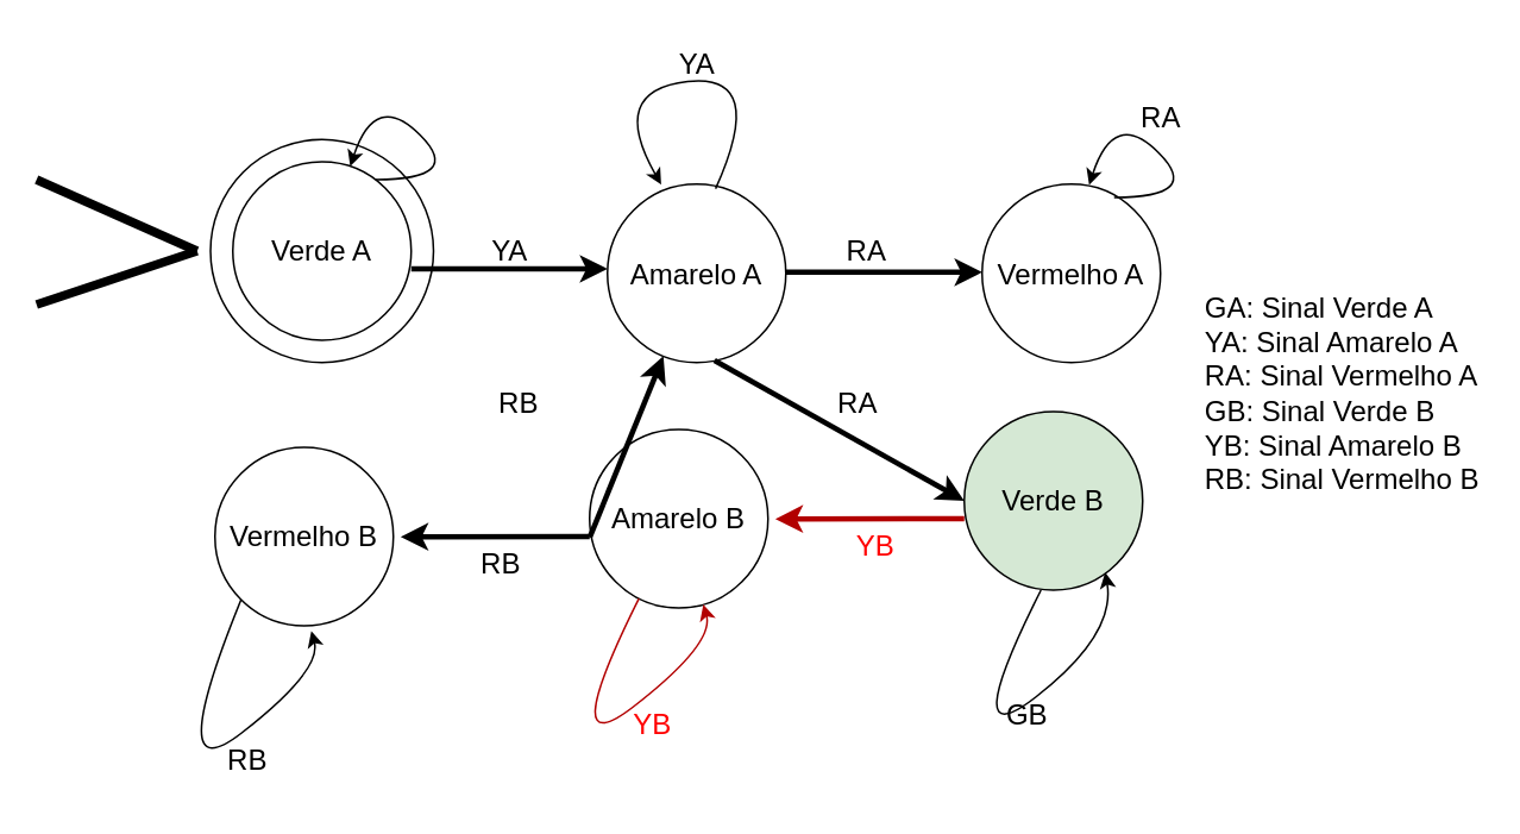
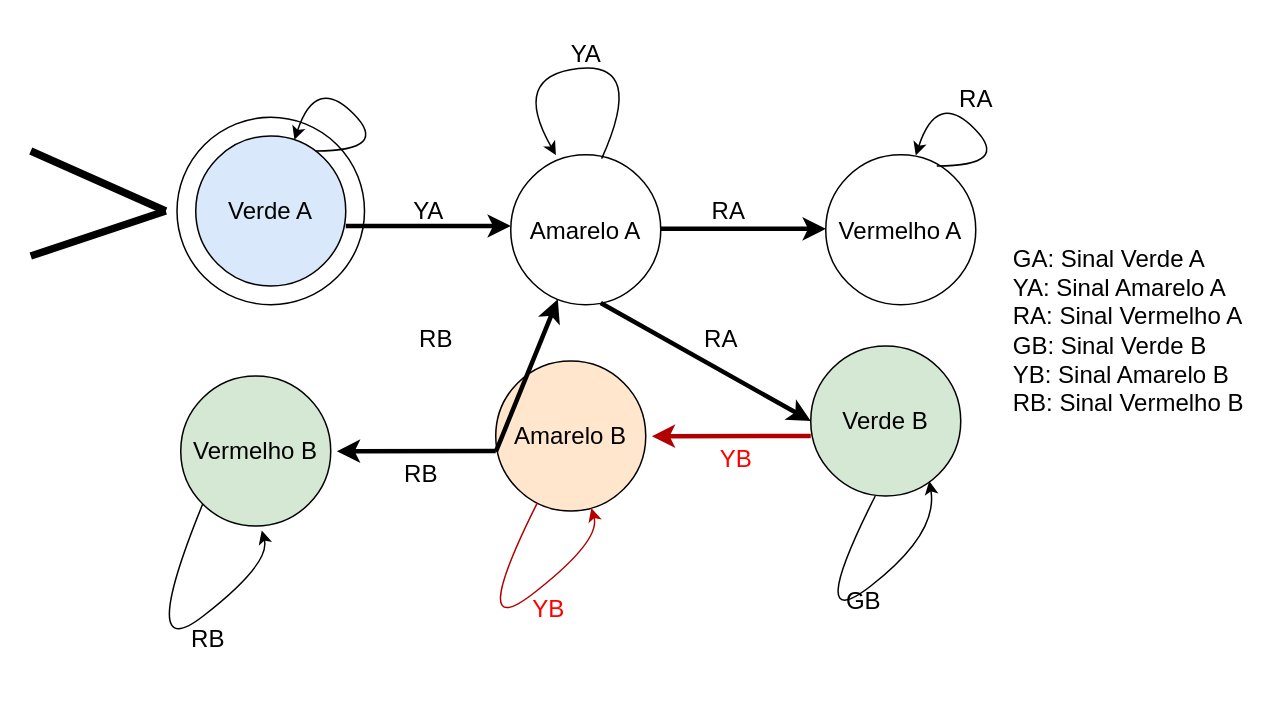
  <mxCell id="0" />
  <mxCell id="1" parent="0" />
  <mxCell id="2" value="" style="ellipse;whiteSpace=wrap;html=1;aspect=fixed;" vertex="1" parent="1"><mxGeometry x="117.5" y="77.5" width="125" height="125" as="geometry" /></mxCell>
- <mxCell id="3" value="&lt;font style=&quot;font-size: 16px;&quot;&gt;Verde A&lt;/font&gt;" style="ellipse;whiteSpace=wrap;html=1;aspect=fixed;" vertex="1" parent="1"><mxGeometry x="130" y="90" width="100" height="100" as="geometry" /></mxCell>
+ <mxCell id="3" value="&lt;font style=&quot;font-size: 16px;&quot;&gt;Verde A&lt;/font&gt;" style="ellipse;whiteSpace=wrap;html=1;aspect=fixed;fillColor=#dae8fc;" vertex="1" parent="1"><mxGeometry x="130" y="90" width="100" height="100" as="geometry" /></mxCell>
  <mxCell id="4" value="" style="endArrow=none;html=1;rounded=0;strokeWidth=5;" edge="1" parent="1"><mxGeometry width="50" height="50" relative="1" as="geometry"><mxPoint x="20" y="170" as="sourcePoint" /><mxPoint x="110" y="140" as="targetPoint" /></mxGeometry></mxCell>
  <mxCell id="5" value="" style="endArrow=none;html=1;rounded=0;strokeWidth=5;" edge="1" parent="1"><mxGeometry width="50" height="50" relative="1" as="geometry"><mxPoint x="20" y="100" as="sourcePoint" /><mxPoint x="110" y="140" as="targetPoint" /></mxGeometry></mxCell>
  <mxCell id="6" value="" style="curved=1;endArrow=classic;html=1;rounded=0;" edge="1" parent="1" target="3"><mxGeometry width="50" height="50" relative="1" as="geometry"><mxPoint x="210" y="100" as="sourcePoint" /><mxPoint x="260" y="50" as="targetPoint" /><Array as="points"><mxPoint x="260" y="100" /><mxPoint x="210" y="50" /></Array></mxGeometry></mxCell>
  <mxCell id="7" value="" style="endArrow=classic;html=1;rounded=0;strokeWidth=3;fillColor=#e51400;strokeColor=#000000;" edge="1" parent="1"><mxGeometry width="50" height="50" relative="1" as="geometry"><mxPoint x="230" y="150" as="sourcePoint" /><mxPoint x="340" y="150" as="targetPoint" /></mxGeometry></mxCell>
  <mxCell id="8" value="&lt;font style=&quot;font-size: 16px;&quot;&gt;Amarelo A&lt;/font&gt;" style="ellipse;whiteSpace=wrap;html=1;aspect=fixed;" vertex="1" parent="1"><mxGeometry x="340" y="102.5" width="100" height="100" as="geometry" /></mxCell>
  <mxCell id="9" value="" style="curved=1;endArrow=classic;html=1;rounded=0;entryX=0.301;entryY=0.003;entryDx=0;entryDy=0;entryPerimeter=0;exitX=0.606;exitY=0.026;exitDx=0;exitDy=0;exitPerimeter=0;" edge="1" parent="1" source="8" target="8"><mxGeometry width="50" height="50" relative="1" as="geometry"><mxPoint x="409" y="102.5" as="sourcePoint" /><mxPoint x="395" y="95.5" as="targetPoint" /><Array as="points"><mxPoint x="430" y="40" /><mxPoint x="340" y="50" /></Array></mxGeometry></mxCell>
  <mxCell id="10" value="&lt;font style=&quot;font-size: 16px;&quot;&gt;YA&lt;/font&gt;" style="text;html=1;align=center;verticalAlign=middle;resizable=0;points=[];autosize=1;strokeColor=none;fillColor=none;" vertex="1" parent="1"><mxGeometry x="370" y="20" width="40" height="30" as="geometry" /></mxCell>
  <mxCell id="11" value="" style="endArrow=classic;html=1;rounded=0;strokeWidth=3;" edge="1" parent="1"><mxGeometry width="50" height="50" relative="1" as="geometry"><mxPoint x="440" y="151.91" as="sourcePoint" /><mxPoint x="550" y="151.91" as="targetPoint" /></mxGeometry></mxCell>
  <mxCell id="12" value="&lt;font style=&quot;font-size: 16px;&quot;&gt;Vermelho A&lt;/font&gt;" style="ellipse;whiteSpace=wrap;html=1;aspect=fixed;" vertex="1" parent="1"><mxGeometry x="550" y="102.5" width="100" height="100" as="geometry" /></mxCell>
  <mxCell id="13" value="" style="curved=1;endArrow=classic;html=1;rounded=0;" edge="1" parent="1"><mxGeometry width="50" height="50" relative="1" as="geometry"><mxPoint x="624" y="110" as="sourcePoint" /><mxPoint x="610" y="103" as="targetPoint" /><Array as="points"><mxPoint x="674" y="110" /><mxPoint x="624" y="60" /></Array></mxGeometry></mxCell>
  <mxCell id="14" value="&lt;font style=&quot;font-size: 16px;&quot;&gt;RA&lt;/font&gt;" style="text;html=1;align=center;verticalAlign=middle;resizable=0;points=[];autosize=1;strokeColor=none;fillColor=none;" vertex="1" parent="1"><mxGeometry x="625" y="50" width="50" height="30" as="geometry" /></mxCell>
  <mxCell id="15" value="" style="endArrow=classic;html=1;rounded=0;strokeWidth=3;" edge="1" parent="1"><mxGeometry width="50" height="50" relative="1" as="geometry"><mxPoint x="400" y="201.32" as="sourcePoint" /><mxPoint x="540" y="280" as="targetPoint" /></mxGeometry></mxCell>
  <mxCell id="16" value="&lt;font style=&quot;font-size: 16px;&quot;&gt;Verde B&lt;/font&gt;" style="ellipse;whiteSpace=wrap;html=1;aspect=fixed;fillColor=#d5e8d4;" vertex="1" parent="1"><mxGeometry x="540" y="230" width="100" height="100" as="geometry" /></mxCell>
  <mxCell id="17" value="&lt;font style=&quot;font-size: 16px;&quot;&gt;GB&lt;/font&gt;" style="text;html=1;align=center;verticalAlign=middle;resizable=0;points=[];autosize=1;strokeColor=none;fillColor=none;" vertex="1" parent="1"><mxGeometry x="550" y="385" width="50" height="30" as="geometry" /></mxCell>
  <mxCell id="18" value="" style="endArrow=classic;html=1;rounded=0;strokeWidth=3;exitX=-0.041;exitY=0.669;exitDx=0;exitDy=0;exitPerimeter=0;fillColor=#e51400;strokeColor=#B20000;" edge="1" parent="1"><mxGeometry width="50" height="50" relative="1" as="geometry"><mxPoint x="540" y="290" as="sourcePoint" /><mxPoint x="434.1" y="290.1" as="targetPoint" /></mxGeometry></mxCell>
- <mxCell id="19" value="&lt;font style=&quot;font-size: 16px;&quot;&gt;Amarelo B&lt;/font&gt;" style="ellipse;whiteSpace=wrap;html=1;aspect=fixed;" vertex="1" parent="1"><mxGeometry x="330" y="240" width="100" height="100" as="geometry" /></mxCell>
+ <mxCell id="19" value="&lt;font style=&quot;font-size: 16px;&quot;&gt;Amarelo B&lt;/font&gt;" style="ellipse;whiteSpace=wrap;html=1;aspect=fixed;fillColor=#ffe6cc;" vertex="1" parent="1"><mxGeometry x="330" y="240" width="100" height="100" as="geometry" /></mxCell>
  <mxCell id="20" value="" style="curved=1;endArrow=classic;html=1;rounded=0;fillColor=#e51400;strokeColor=#B20000;" edge="1" parent="1" source="19" target="19"><mxGeometry width="50" height="50" relative="1" as="geometry"><mxPoint x="330" y="360" as="sourcePoint" /><mxPoint x="386" y="403" as="targetPoint" /><Array as="points"><mxPoint x="310" y="430" /><mxPoint x="400" y="360" /></Array></mxGeometry></mxCell>
  <mxCell id="21" value="&lt;font style=&quot;font-size: 16px;&quot;&gt;&lt;font color=&quot;#ff0000&quot;&gt;YB&lt;/font&gt;&lt;br&gt;&lt;/font&gt;" style="text;html=1;align=center;verticalAlign=middle;resizable=0;points=[];autosize=1;strokeColor=none;fillColor=none;" vertex="1" parent="1"><mxGeometry x="345" y="390" width="40" height="30" as="geometry" /></mxCell>
  <mxCell id="22" value="" style="endArrow=classic;html=1;rounded=0;strokeWidth=3;exitX=0.001;exitY=0.604;exitDx=0;exitDy=0;exitPerimeter=0;" edge="1" parent="1" source="19" target="8"><mxGeometry width="50" height="50" relative="1" as="geometry"><mxPoint x="170" y="210" as="sourcePoint" /><mxPoint x="310" y="288.68" as="targetPoint" /></mxGeometry></mxCell>
  <mxCell id="23" value="&lt;font style=&quot;font-size: 16px;&quot;&gt;RB&lt;br&gt;&lt;/font&gt;" style="text;html=1;align=center;verticalAlign=middle;resizable=0;points=[];autosize=1;strokeColor=none;fillColor=none;" vertex="1" parent="1"><mxGeometry x="265" y="210" width="50" height="30" as="geometry" /></mxCell>
  <mxCell id="24" value="" style="endArrow=classic;html=1;rounded=0;strokeWidth=3;exitX=-0.041;exitY=0.669;exitDx=0;exitDy=0;exitPerimeter=0;" edge="1" parent="1"><mxGeometry width="50" height="50" relative="1" as="geometry"><mxPoint x="330" y="300" as="sourcePoint" /><mxPoint x="224.1" y="300.1" as="targetPoint" /></mxGeometry></mxCell>
- <mxCell id="25" value="&lt;font style=&quot;font-size: 16px;&quot;&gt;Vermelho B&lt;/font&gt;" style="ellipse;whiteSpace=wrap;html=1;aspect=fixed;" vertex="1" parent="1"><mxGeometry x="120" y="250" width="100" height="100" as="geometry" /></mxCell>
+ <mxCell id="25" value="&lt;font style=&quot;font-size: 16px;&quot;&gt;Vermelho B&lt;/font&gt;" style="ellipse;whiteSpace=wrap;html=1;aspect=fixed;fillColor=#d5e8d4;" vertex="1" parent="1"><mxGeometry x="120" y="250" width="100" height="100" as="geometry" /></mxCell>
  <mxCell id="26" value="" style="curved=1;endArrow=classic;html=1;rounded=0;exitX=0;exitY=1;exitDx=0;exitDy=0;" edge="1" parent="1" source="25"><mxGeometry width="50" height="50" relative="1" as="geometry"><mxPoint x="138" y="350" as="sourcePoint" /><mxPoint x="174" y="353" as="targetPoint" /><Array as="points"><mxPoint x="90" y="445" /><mxPoint x="180" y="375" /></Array></mxGeometry></mxCell>
  <mxCell id="27" value="&lt;font style=&quot;font-size: 16px;&quot;&gt;RB&lt;br&gt;&lt;/font&gt;" style="text;html=1;align=center;verticalAlign=middle;resizable=0;points=[];autosize=1;strokeColor=none;fillColor=none;" vertex="1" parent="1"><mxGeometry x="112.5" y="410" width="50" height="30" as="geometry" /></mxCell>
  <mxCell id="28" value="&lt;font style=&quot;font-size: 16px;&quot;&gt;RB&lt;br&gt;&lt;/font&gt;" style="text;html=1;align=center;verticalAlign=middle;resizable=0;points=[];autosize=1;strokeColor=none;fillColor=none;" vertex="1" parent="1"><mxGeometry x="255" y="300" width="50" height="30" as="geometry" /></mxCell>
  <mxCell id="29" value="&lt;font style=&quot;font-size: 16px;&quot;&gt;&lt;font color=&quot;#ff0000&quot;&gt;YB&lt;/font&gt;&lt;br&gt;&lt;/font&gt;" style="text;html=1;align=center;verticalAlign=middle;resizable=0;points=[];autosize=1;strokeColor=none;fillColor=none;" vertex="1" parent="1"><mxGeometry x="470" y="290" width="40" height="30" as="geometry" /></mxCell>
  <mxCell id="30" value="&lt;font style=&quot;font-size: 16px;&quot;&gt;RA&lt;br&gt;&lt;/font&gt;" style="text;html=1;align=center;verticalAlign=middle;resizable=0;points=[];autosize=1;strokeColor=none;fillColor=none;" vertex="1" parent="1"><mxGeometry x="455" y="210" width="50" height="30" as="geometry" /></mxCell>
  <mxCell id="31" value="&lt;font style=&quot;font-size: 16px;&quot;&gt;RA&lt;br&gt;&lt;/font&gt;" style="text;html=1;align=center;verticalAlign=middle;resizable=0;points=[];autosize=1;strokeColor=none;fillColor=none;" vertex="1" parent="1"><mxGeometry x="460" y="125" width="50" height="30" as="geometry" /></mxCell>
  <mxCell id="32" value="&lt;font style=&quot;font-size: 16px;&quot;&gt;YA&lt;br&gt;&lt;/font&gt;" style="text;html=1;align=center;verticalAlign=middle;resizable=0;points=[];autosize=1;strokeColor=none;fillColor=none;" vertex="1" parent="1"><mxGeometry x="265" y="125" width="40" height="30" as="geometry" /></mxCell>
  <mxCell id="33" value="&lt;div style=&quot;text-align: justify; font-size: 16px;&quot;&gt;&lt;span style=&quot;background-color: initial;&quot;&gt;&lt;font style=&quot;font-size: 16px;&quot;&gt;GA: Sinal Verde A&lt;/font&gt;&lt;/span&gt;&lt;/div&gt;&lt;div style=&quot;text-align: justify; font-size: 16px;&quot;&gt;&lt;span style=&quot;background-color: initial;&quot;&gt;&lt;font style=&quot;font-size: 16px;&quot;&gt;YA: Sinal Amarelo A&lt;/font&gt;&lt;/span&gt;&lt;/div&gt;&lt;div style=&quot;text-align: justify; font-size: 16px;&quot;&gt;&lt;span style=&quot;background-color: initial;&quot;&gt;&lt;font style=&quot;font-size: 16px;&quot;&gt;RA: Sinal Vermelho A&lt;/font&gt;&lt;/span&gt;&lt;/div&gt;&lt;div style=&quot;text-align: justify; font-size: 16px;&quot;&gt;&lt;span style=&quot;background-color: initial;&quot;&gt;&lt;font style=&quot;font-size: 16px;&quot;&gt;GB: Sinal Verde B&lt;/font&gt;&lt;/span&gt;&lt;/div&gt;&lt;div style=&quot;text-align: justify; font-size: 16px;&quot;&gt;&lt;span style=&quot;background-color: initial;&quot;&gt;&lt;font style=&quot;font-size: 16px;&quot;&gt;YB: Sinal Amarelo B&lt;/font&gt;&lt;/span&gt;&lt;/div&gt;&lt;div style=&quot;text-align: justify; font-size: 16px;&quot;&gt;&lt;span style=&quot;background-color: initial;&quot;&gt;&lt;font style=&quot;font-size: 16px;&quot;&gt;RB: Sinal Vermelho B&lt;/font&gt;&lt;/span&gt;&lt;/div&gt;" style="text;html=1;align=right;verticalAlign=middle;resizable=0;points=[];autosize=1;strokeColor=none;fillColor=none;" vertex="1" parent="1"><mxGeometry x="650" y="155" width="180" height="130" as="geometry" /></mxCell>
  <mxCell id="34" value="" style="curved=1;endArrow=classic;html=1;rounded=0;entryX=0.79;entryY=0.9;entryDx=0;entryDy=0;entryPerimeter=0;" edge="1" parent="1" target="16"><mxGeometry width="50" height="50" relative="1" as="geometry"><mxPoint x="583" y="330" as="sourcePoint" /><mxPoint x="619" y="333" as="targetPoint" /><Array as="points"><mxPoint x="535" y="425" /><mxPoint x="625" y="355" /></Array></mxGeometry></mxCell>
